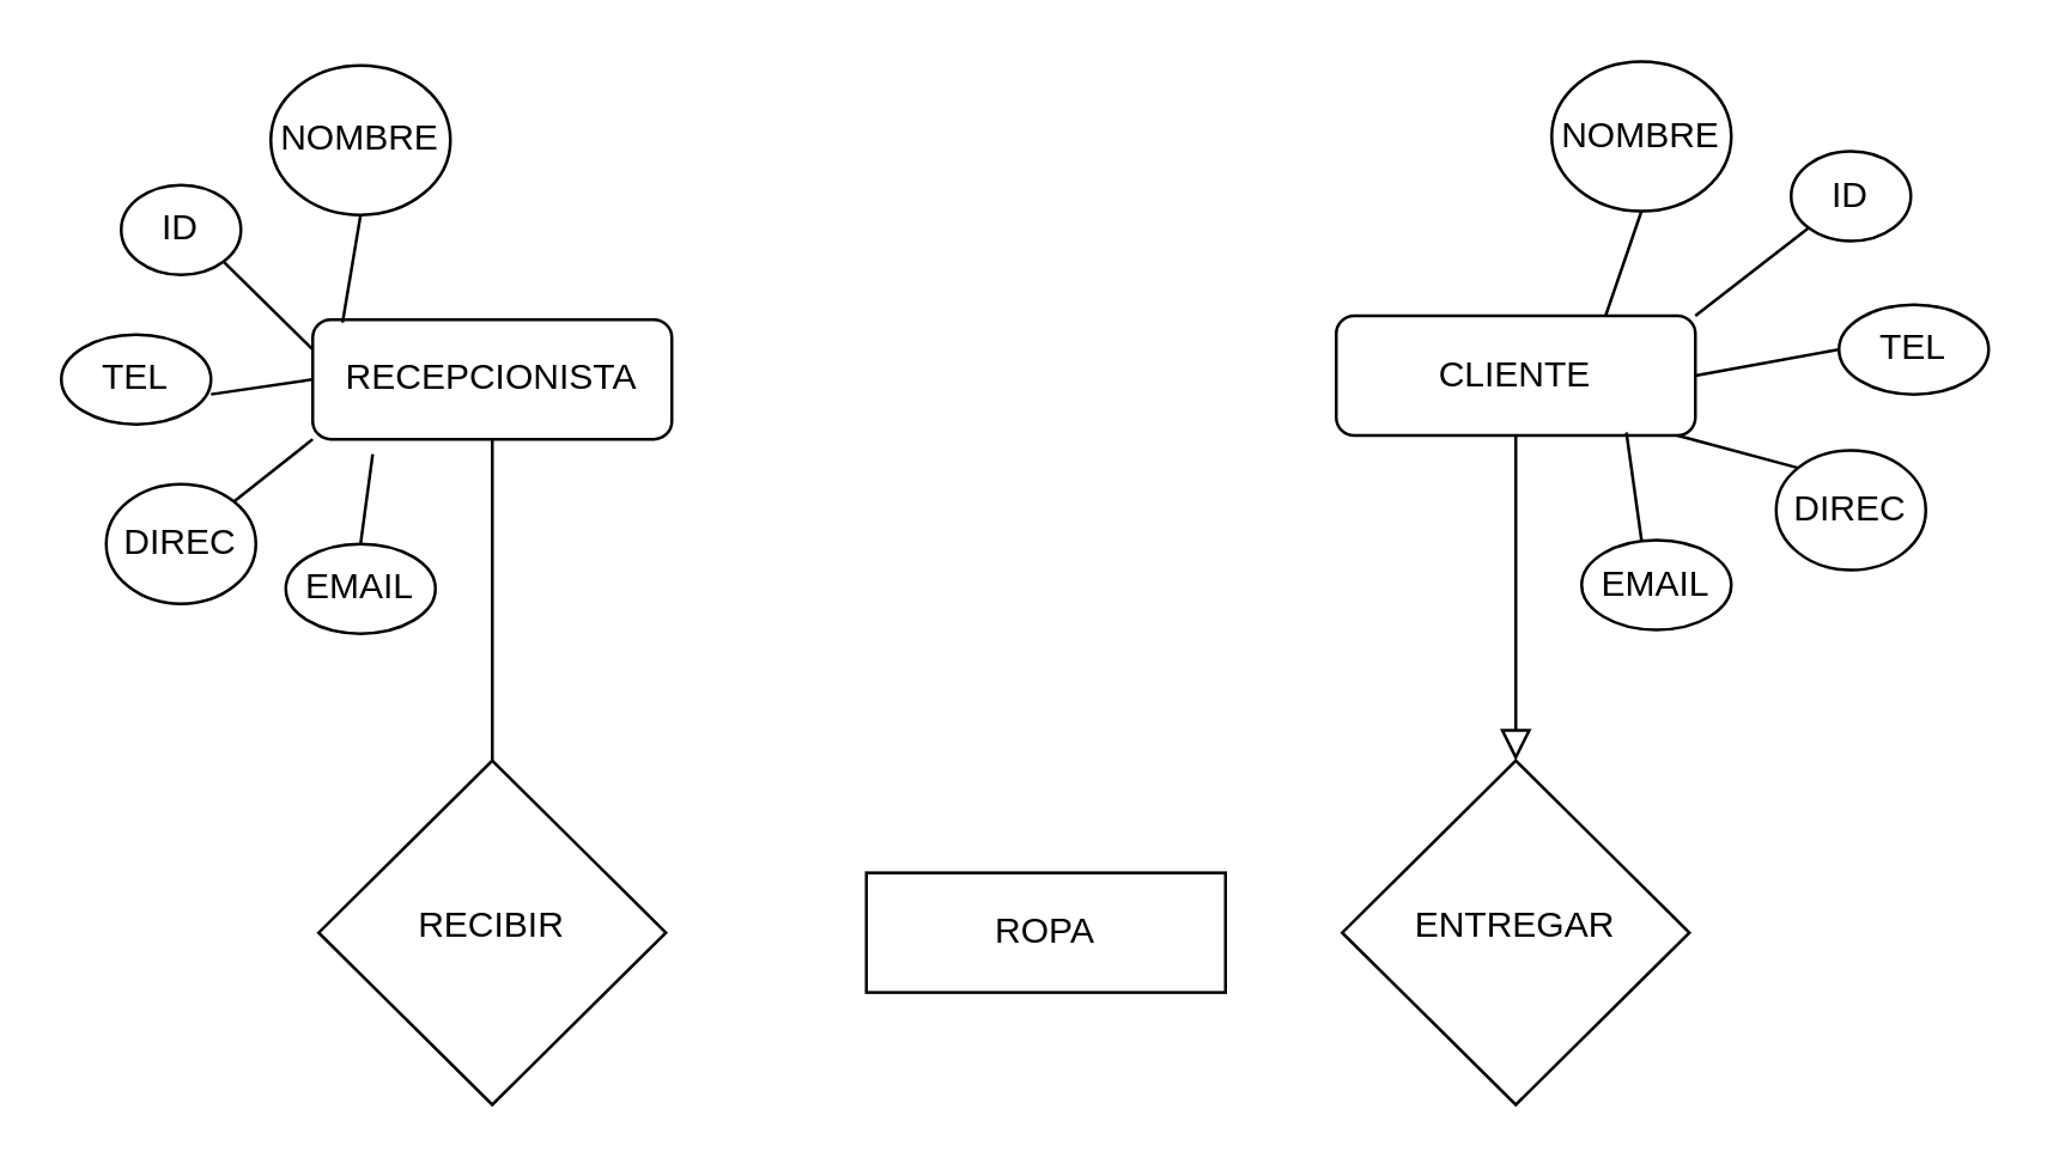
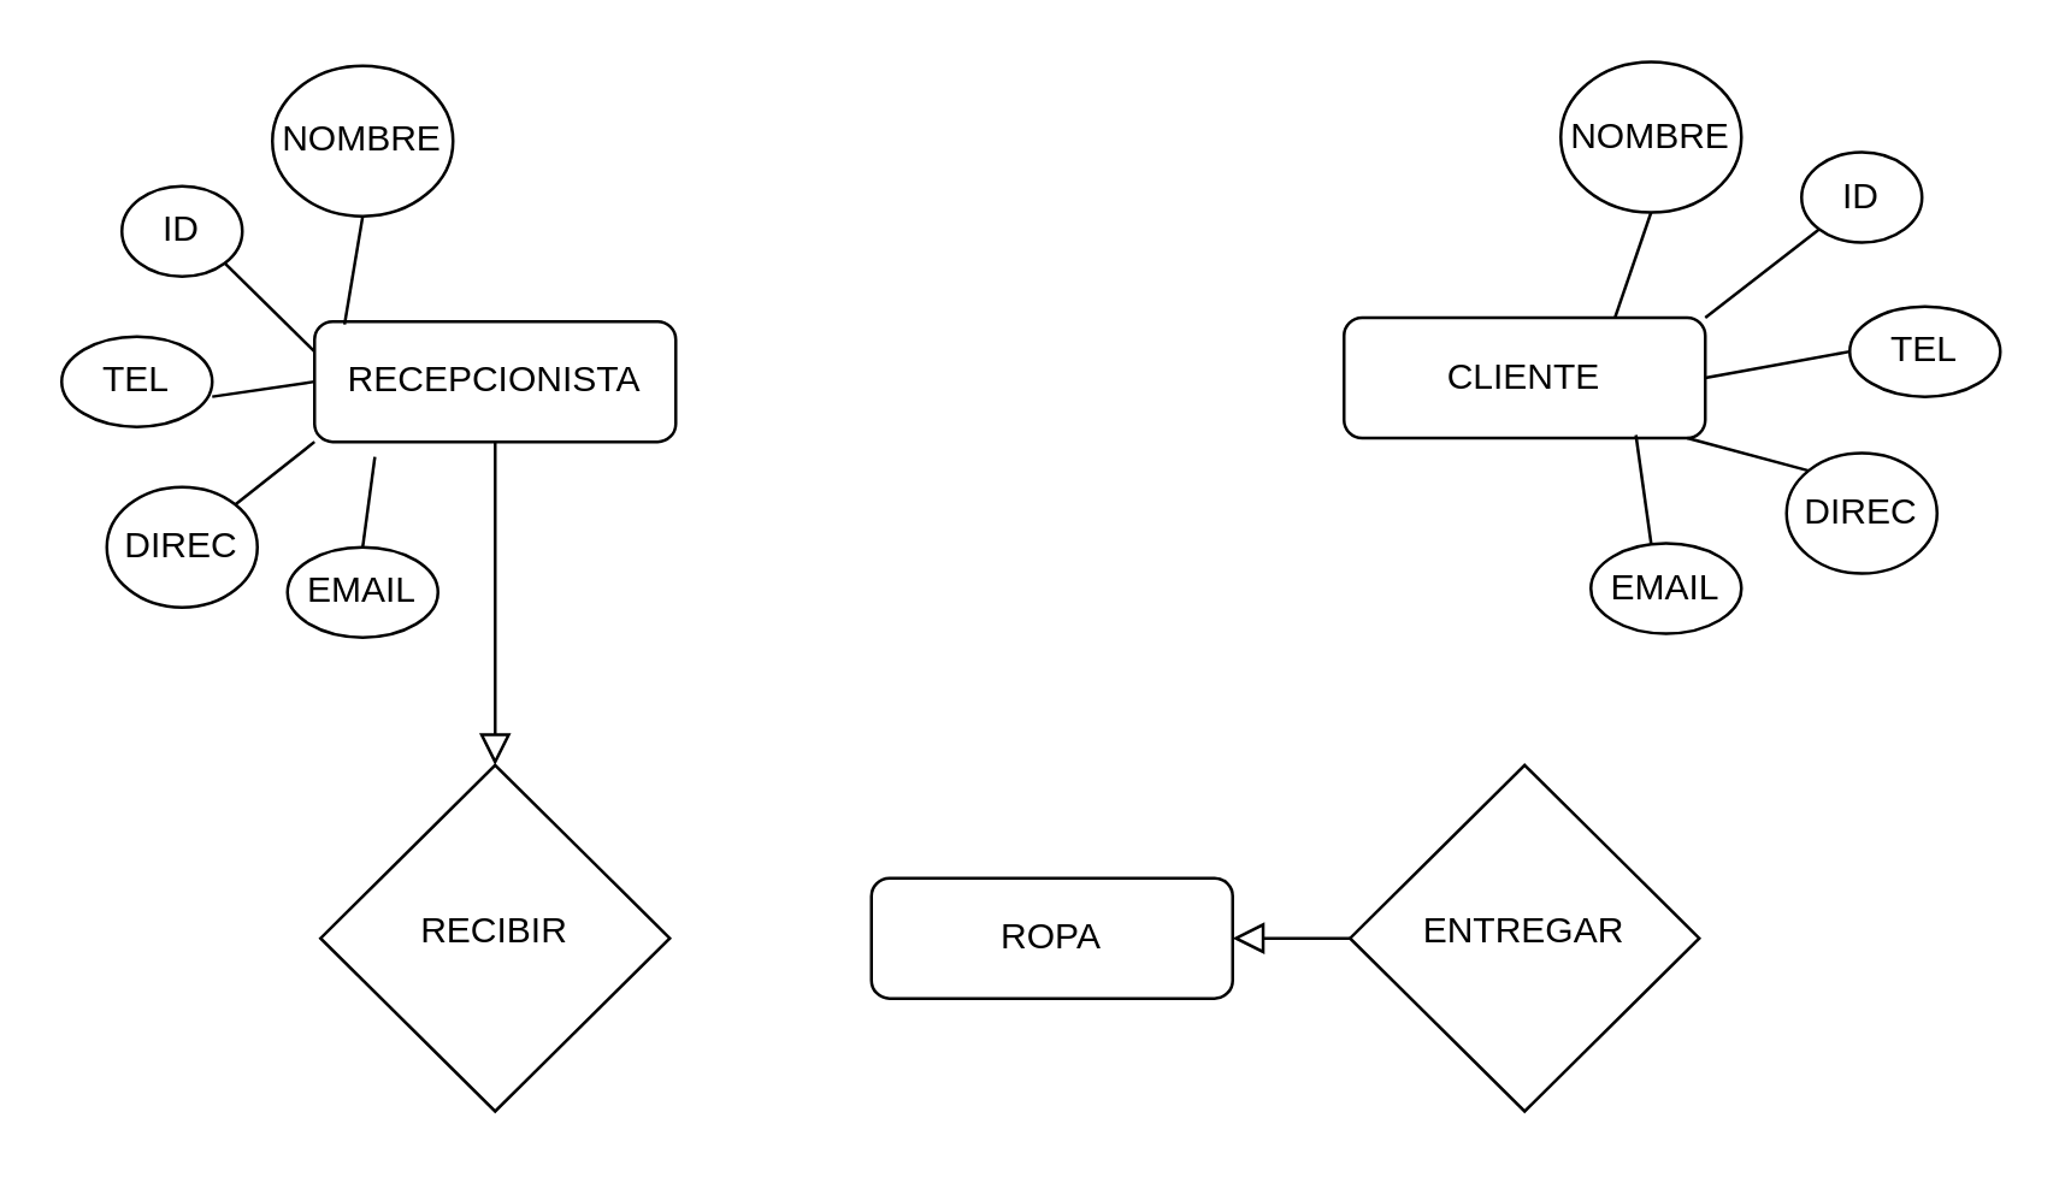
  <mxCell id="0" />
  <mxCell id="1" parent="0" />
  <mxCell id="2" value="RECEPCIONISTA" style="rounded=1;whiteSpace=wrap;html=1;fontSize=12;glass=0;strokeWidth=1;shadow=0;" vertex="1" parent="1"><mxGeometry x="104" y="106.25" width="120" height="40" as="geometry" /></mxCell>
  <mxCell id="3" value="RECIBIR" style="rhombus;whiteSpace=wrap;html=1;shadow=0;fontFamily=Helvetica;fontSize=12;align=center;strokeWidth=1;spacing=6;spacingTop=-4;" vertex="1" parent="1"><mxGeometry x="106" y="253.75" width="116" height="115" as="geometry" /></mxCell>
  <mxCell id="4" value="CLIENTE" style="rounded=1;whiteSpace=wrap;html=1;fontSize=12;glass=0;strokeWidth=1;shadow=0;" vertex="1" parent="1"><mxGeometry x="446" y="105" width="120" height="40" as="geometry" /></mxCell>
- <mxCell id="5" value="ROPA" style="whiteSpace=wrap;html=1;fontSize=12;glass=0;strokeWidth=1;shadow=0;rounded=0;" vertex="1" parent="1"><mxGeometry x="289" y="291.25" width="120" height="40" as="geometry" /></mxCell>
+ <mxCell id="5" value="ROPA" style="rounded=1;whiteSpace=wrap;html=1;fontSize=12;glass=0;strokeWidth=1;shadow=0;" vertex="1" parent="1"><mxGeometry x="289" y="291.25" width="120" height="40" as="geometry" /></mxCell>
  <mxCell id="6" value="NOMBRE" style="ellipse;whiteSpace=wrap;html=1;" vertex="1" parent="1"><mxGeometry x="90" y="21.25" width="60" height="50" as="geometry" /></mxCell>
  <mxCell id="7" value="ID" style="ellipse;whiteSpace=wrap;html=1;" vertex="1" parent="1"><mxGeometry x="40" y="61.25" width="40" height="30" as="geometry" /></mxCell>
  <mxCell id="8" value="TEL" style="ellipse;whiteSpace=wrap;html=1;" vertex="1" parent="1"><mxGeometry x="20" y="111.25" width="50" height="30" as="geometry" /></mxCell>
  <mxCell id="9" value="DIREC" style="ellipse;whiteSpace=wrap;html=1;" vertex="1" parent="1"><mxGeometry x="35" y="161.25" width="50" height="40" as="geometry" /></mxCell>
  <mxCell id="10" value="EMAIL" style="ellipse;whiteSpace=wrap;html=1;" vertex="1" parent="1"><mxGeometry x="95" y="181.25" width="50" height="30" as="geometry" /></mxCell>
  <mxCell id="11" value="" style="endArrow=none;html=1;rounded=0;entryX=0.167;entryY=1.125;entryDx=0;entryDy=0;entryPerimeter=0;exitX=0.5;exitY=0;exitDx=0;exitDy=0;" edge="1" parent="1" source="10" target="2"><mxGeometry width="50" height="50" relative="1" as="geometry"><mxPoint x="150" y="221.25" as="sourcePoint" /><mxPoint x="180" y="181.25" as="targetPoint" /></mxGeometry></mxCell>
  <mxCell id="12" value="" style="endArrow=none;html=1;rounded=0;exitX=1;exitY=0;exitDx=0;exitDy=0;entryX=0;entryY=1;entryDx=0;entryDy=0;" edge="1" parent="1" source="9" target="2"><mxGeometry width="50" height="50" relative="1" as="geometry"><mxPoint x="60" y="161.25" as="sourcePoint" /><mxPoint x="110" y="111.25" as="targetPoint" /></mxGeometry></mxCell>
  <mxCell id="13" value="" style="endArrow=none;html=1;rounded=0;entryX=0;entryY=0.5;entryDx=0;entryDy=0;" edge="1" parent="1" target="2"><mxGeometry width="50" height="50" relative="1" as="geometry"><mxPoint x="70" y="131.25" as="sourcePoint" /><mxPoint x="120" y="81.25" as="targetPoint" /></mxGeometry></mxCell>
  <mxCell id="14" value="" style="endArrow=none;html=1;rounded=0;exitX=0.083;exitY=0.025;exitDx=0;exitDy=0;exitPerimeter=0;entryX=0.5;entryY=1;entryDx=0;entryDy=0;" edge="1" parent="1" source="2" target="6"><mxGeometry width="50" height="50" relative="1" as="geometry"><mxPoint x="140" y="101.25" as="sourcePoint" /><mxPoint x="190" y="51.25" as="targetPoint" /></mxGeometry></mxCell>
  <mxCell id="15" value="" style="endArrow=none;html=1;rounded=0;entryX=1;entryY=1;entryDx=0;entryDy=0;exitX=0;exitY=0.25;exitDx=0;exitDy=0;" edge="1" parent="1" source="2" target="7"><mxGeometry width="50" height="50" relative="1" as="geometry"><mxPoint x="70" y="141.25" as="sourcePoint" /><mxPoint x="120" y="91.25" as="targetPoint" /></mxGeometry></mxCell>
  <mxCell id="16" value="NOMBRE" style="ellipse;whiteSpace=wrap;html=1;" vertex="1" parent="1"><mxGeometry x="518" y="20" width="60" height="50" as="geometry" /></mxCell>
  <mxCell id="17" value="ID" style="ellipse;whiteSpace=wrap;html=1;" vertex="1" parent="1"><mxGeometry x="598" y="50" width="40" height="30" as="geometry" /></mxCell>
  <mxCell id="18" value="TEL" style="ellipse;whiteSpace=wrap;html=1;" vertex="1" parent="1"><mxGeometry x="614" y="101.25" width="50" height="30" as="geometry" /></mxCell>
  <mxCell id="19" value="DIREC" style="ellipse;whiteSpace=wrap;html=1;" vertex="1" parent="1"><mxGeometry x="593" y="150" width="50" height="40" as="geometry" /></mxCell>
  <mxCell id="20" value="EMAIL" style="ellipse;whiteSpace=wrap;html=1;" vertex="1" parent="1"><mxGeometry x="528" y="180" width="50" height="30" as="geometry" /></mxCell>
  <mxCell id="21" value="" style="endArrow=none;html=1;rounded=0;exitX=0.75;exitY=0;exitDx=0;exitDy=0;entryX=0.5;entryY=1;entryDx=0;entryDy=0;" edge="1" parent="1" source="4" target="16"><mxGeometry width="50" height="50" relative="1" as="geometry"><mxPoint x="498" y="120" as="sourcePoint" /><mxPoint x="548" y="70" as="targetPoint" /></mxGeometry></mxCell>
  <mxCell id="22" value="" style="endArrow=none;html=1;rounded=0;entryX=0;entryY=1;entryDx=0;entryDy=0;exitX=1;exitY=0;exitDx=0;exitDy=0;" edge="1" parent="1" source="4" target="17"><mxGeometry width="50" height="50" relative="1" as="geometry"><mxPoint x="574" y="101.25" as="sourcePoint" /><mxPoint x="618" y="60" as="targetPoint" /></mxGeometry></mxCell>
  <mxCell id="23" value="" style="endArrow=none;html=1;rounded=0;entryX=0.808;entryY=0.975;entryDx=0;entryDy=0;entryPerimeter=0;" edge="1" parent="1" target="4"><mxGeometry width="50" height="50" relative="1" as="geometry"><mxPoint x="548" y="180" as="sourcePoint" /><mxPoint x="548" y="160" as="targetPoint" /></mxGeometry></mxCell>
  <mxCell id="24" value="" style="endArrow=none;html=1;rounded=0;exitX=1;exitY=0.5;exitDx=0;exitDy=0;entryX=0;entryY=0.5;entryDx=0;entryDy=0;" edge="1" parent="1" source="4" target="18"><mxGeometry width="50" height="50" relative="1" as="geometry"><mxPoint x="558" y="180" as="sourcePoint" /><mxPoint x="608" y="130" as="targetPoint" /></mxGeometry></mxCell>
  <mxCell id="25" value="" style="endArrow=none;html=1;rounded=0;entryX=0;entryY=0;entryDx=0;entryDy=0;exitX=0.95;exitY=1;exitDx=0;exitDy=0;exitPerimeter=0;" edge="1" parent="1" source="4" target="19"><mxGeometry width="50" height="50" relative="1" as="geometry"><mxPoint x="548" y="200" as="sourcePoint" /><mxPoint x="598" y="150" as="targetPoint" /></mxGeometry></mxCell>
  <mxCell id="26" value="ENTREGAR" style="rhombus;whiteSpace=wrap;html=1;shadow=0;fontFamily=Helvetica;fontSize=12;align=center;strokeWidth=1;spacing=6;spacingTop=-4;" vertex="1" parent="1"><mxGeometry x="448" y="253.75" width="116" height="115" as="geometry" /></mxCell>
- <mxCell id="27" value="" style="rounded=0;html=1;jettySize=auto;orthogonalLoop=1;fontSize=11;endArrow=none;endFill=0;endSize=8;strokeWidth=1;shadow=0;labelBackgroundColor=none;edgeStyle=orthogonalEdgeStyle;entryX=0.5;entryY=0;entryDx=0;entryDy=0;exitX=0.5;exitY=1;exitDx=0;exitDy=0;" edge="1" parent="1" source="2" target="3"><mxGeometry relative="1" as="geometry"><mxPoint x="170" y="174.25" as="sourcePoint" /><mxPoint x="162" y="233.75" as="targetPoint" /></mxGeometry></mxCell>
- <mxCell id="28" value="" style="rounded=0;html=1;jettySize=auto;orthogonalLoop=1;fontSize=11;endArrow=block;endFill=0;endSize=8;strokeWidth=1;shadow=0;labelBackgroundColor=none;edgeStyle=orthogonalEdgeStyle;entryX=0.5;entryY=0;entryDx=0;entryDy=0;exitX=0.5;exitY=1;exitDx=0;exitDy=0;" edge="1" parent="1" source="4" target="26"><mxGeometry relative="1" as="geometry"><mxPoint x="498" y="155" as="sourcePoint" /><mxPoint x="520" y="232.5" as="targetPoint" /></mxGeometry></mxCell>
+ <mxCell id="27" value="" style="rounded=0;html=1;jettySize=auto;orthogonalLoop=1;fontSize=11;endArrow=block;endFill=0;endSize=8;strokeWidth=1;shadow=0;labelBackgroundColor=none;edgeStyle=orthogonalEdgeStyle;entryX=0.5;entryY=0;entryDx=0;entryDy=0;exitX=0.5;exitY=1;exitDx=0;exitDy=0;" edge="1" parent="1" source="2" target="3"><mxGeometry relative="1" as="geometry"><mxPoint x="170" y="174.25" as="sourcePoint" /><mxPoint x="162" y="233.75" as="targetPoint" /></mxGeometry></mxCell>
+ <mxCell id="29" value="" style="rounded=0;html=1;jettySize=auto;orthogonalLoop=1;fontSize=11;endArrow=block;endFill=0;endSize=8;strokeWidth=1;shadow=0;labelBackgroundColor=none;edgeStyle=orthogonalEdgeStyle;entryX=1;entryY=0.5;entryDx=0;entryDy=0;exitX=0;exitY=0.5;exitDx=0;exitDy=0;" edge="1" parent="1" source="26" target="5"><mxGeometry relative="1" as="geometry"><mxPoint x="439" y="271.25" as="sourcePoint" /><mxPoint x="466" y="362.25" as="targetPoint" /></mxGeometry></mxCell>
